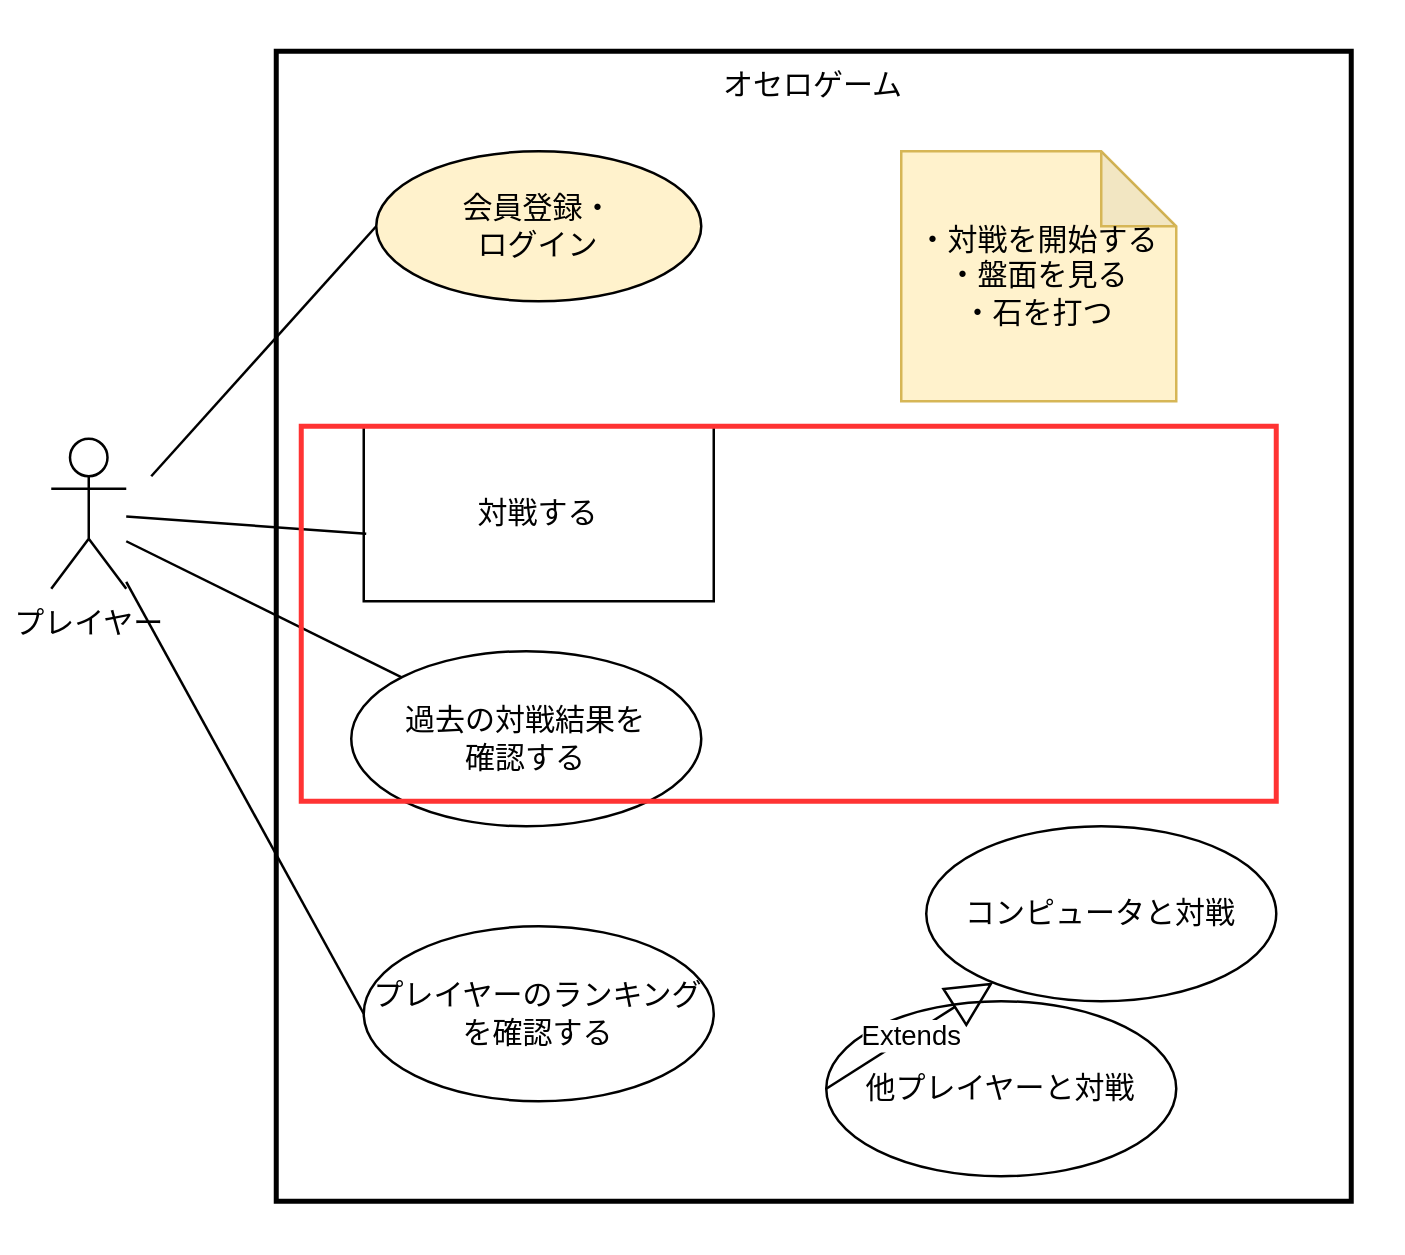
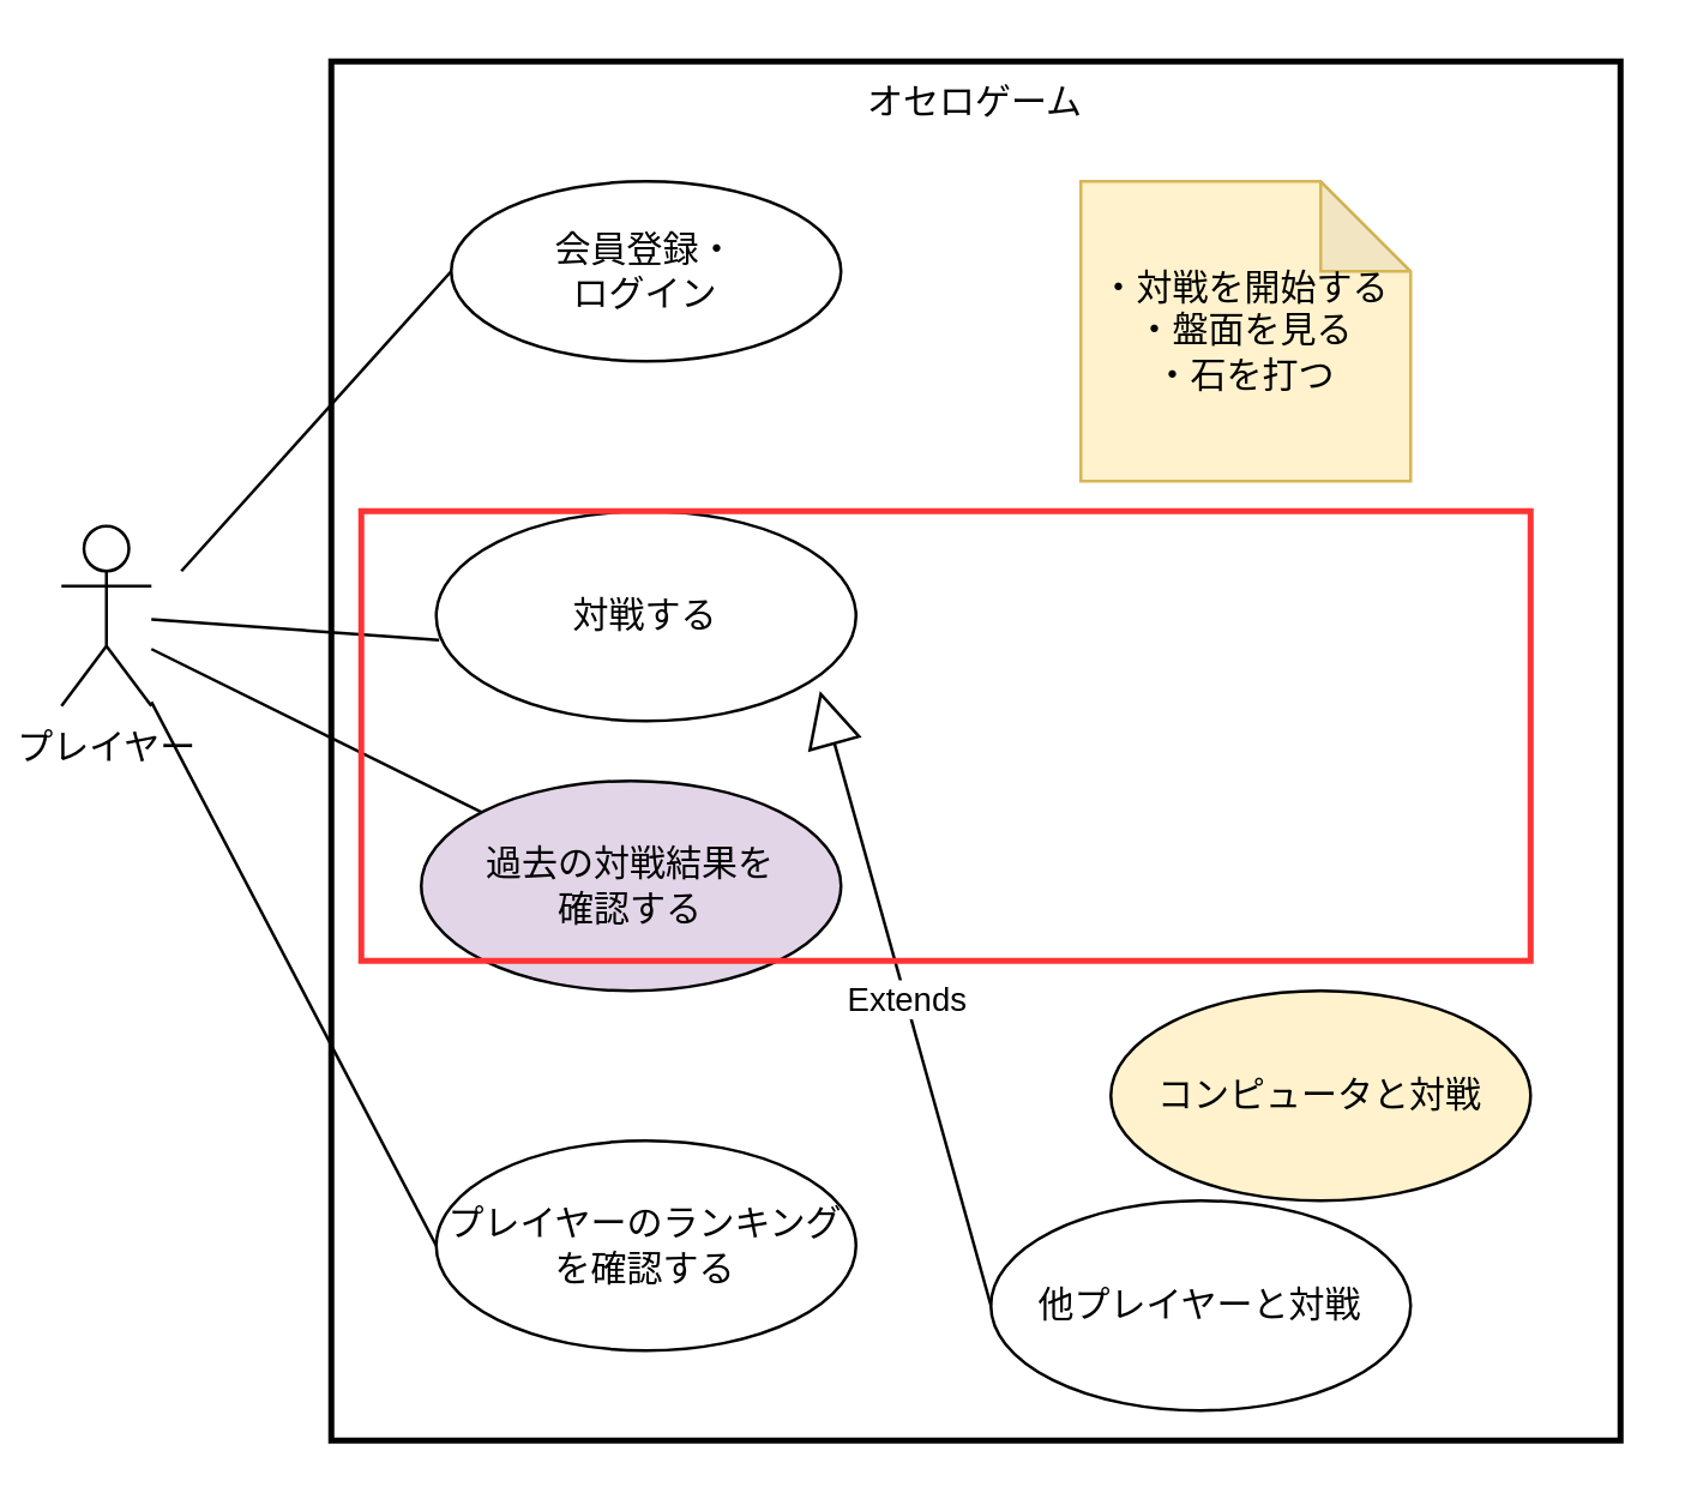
  <mxCell id="0" />
  <mxCell id="1" parent="0" />
  <mxCell id="2" value="&lt;div style=&quot;text-align: justify;&quot;&gt;&lt;span style=&quot;background-color: initial;&quot;&gt;オセロゲーム&lt;/span&gt;&lt;/div&gt;" style="rounded=0;whiteSpace=wrap;html=1;gradientColor=none;fillColor=none;strokeWidth=2;strokeColor=#000000;align=center;horizontal=1;verticalAlign=top;" parent="1" vertex="1"><mxGeometry x="110" y="20" width="430" height="460" as="geometry" /></mxCell>
  <mxCell id="3" value="プレイヤー" style="shape=umlActor;verticalLabelPosition=bottom;verticalAlign=top;html=1;" parent="1" vertex="1"><mxGeometry x="20" y="175" width="30" height="60" as="geometry" /></mxCell>
- <mxCell id="4" value="対戦する" style="whiteSpace=wrap;html=1;strokeColor=#000000;rounded=0;" vertex="1" parent="1"><mxGeometry x="145" y="170" width="140" height="70" as="geometry" /></mxCell>
+ <mxCell id="4" value="対戦する" style="ellipse;whiteSpace=wrap;html=1;strokeColor=#000000;" vertex="1" parent="1"><mxGeometry x="145" y="170" width="140" height="70" as="geometry" /></mxCell>
  <mxCell id="5" value="・対戦を開始する&lt;br&gt;・盤面を見る&lt;br&gt;・石を打つ" style="shape=note;whiteSpace=wrap;html=1;backgroundOutline=1;darkOpacity=0.05;strokeColor=#d6b656;fillColor=#fff2cc;" vertex="1" parent="1"><mxGeometry x="360" y="60" width="110" height="100" as="geometry" /></mxCell>
  <mxCell id="6" value="" style="endArrow=none;html=1;entryX=0.007;entryY=0.614;entryDx=0;entryDy=0;entryPerimeter=0;" edge="1" parent="1" source="3" target="4"><mxGeometry width="50" height="50" relative="1" as="geometry"><mxPoint x="60" y="220" as="sourcePoint" /><mxPoint x="290" y="220" as="targetPoint" /></mxGeometry></mxCell>
- <mxCell id="7" value="過去の対戦結果を&lt;br&gt;確認する" style="ellipse;whiteSpace=wrap;html=1;strokeColor=#000000;" vertex="1" parent="1"><mxGeometry x="140" y="260" width="140" height="70" as="geometry" /></mxCell>
+ <mxCell id="7" value="過去の対戦結果を&lt;br&gt;確認する" style="ellipse;whiteSpace=wrap;html=1;strokeColor=#000000;fillColor=#e1d5e7;" vertex="1" parent="1"><mxGeometry x="140" y="260" width="140" height="70" as="geometry" /></mxCell>
  <mxCell id="8" value="" style="endArrow=none;html=1;" edge="1" parent="1" target="7"><mxGeometry width="50" height="50" relative="1" as="geometry"><mxPoint x="50" y="216" as="sourcePoint" /><mxPoint x="160.98" y="222.98" as="targetPoint" /></mxGeometry></mxCell>
- <mxCell id="9" value="コンピュータと対戦" style="ellipse;whiteSpace=wrap;html=1;strokeColor=#000000;" vertex="1" parent="1"><mxGeometry x="370" y="330" width="140" height="70" as="geometry" /></mxCell>
+ <mxCell id="9" value="コンピュータと対戦" style="ellipse;whiteSpace=wrap;html=1;strokeColor=#000000;fillColor=#fff2cc;" vertex="1" parent="1"><mxGeometry x="370" y="330" width="140" height="70" as="geometry" /></mxCell>
  <mxCell id="10" value="他プレイヤーと対戦" style="ellipse;whiteSpace=wrap;html=1;strokeColor=#000000;" vertex="1" parent="1"><mxGeometry x="330" y="400" width="140" height="70" as="geometry" /></mxCell>
- <mxCell id="11" value="Extends" style="endArrow=block;endSize=16;endFill=0;html=1;exitX=0;exitY=0.5;exitDx=0;exitDy=0;" edge="1" parent="1" source="10" target="9"><mxGeometry width="160" relative="1" as="geometry"><mxPoint x="360" y="315" as="sourcePoint" /><mxPoint x="280" y="229" as="targetPoint" /></mxGeometry></mxCell>
- <mxCell id="12" value="会員登録・&lt;br&gt;ログイン" style="ellipse;whiteSpace=wrap;html=1;strokeColor=#000000;fillColor=#fff2cc;" vertex="1" parent="1"><mxGeometry x="150" y="60" width="130" height="60" as="geometry" /></mxCell>
+ <mxCell id="11" value="Extends" style="endArrow=block;endSize=16;endFill=0;html=1;exitX=0;exitY=0.5;exitDx=0;exitDy=0;entryX=0.914;entryY=0.857;entryDx=0;entryDy=0;entryPerimeter=0;" edge="1" parent="1" source="10" target="4"><mxGeometry width="160" relative="1" as="geometry"><mxPoint x="360" y="315" as="sourcePoint" /><mxPoint x="280" y="229" as="targetPoint" /></mxGeometry></mxCell>
+ <mxCell id="12" value="会員登録・&lt;br&gt;ログイン" style="ellipse;whiteSpace=wrap;html=1;strokeColor=#000000;" vertex="1" parent="1"><mxGeometry x="150" y="60" width="130" height="60" as="geometry" /></mxCell>
  <mxCell id="13" value="" style="endArrow=none;html=1;entryX=0;entryY=0.5;entryDx=0;entryDy=0;" edge="1" parent="1" target="12"><mxGeometry width="50" height="50" relative="1" as="geometry"><mxPoint x="60" y="190" as="sourcePoint" /><mxPoint x="160.98" y="222.98" as="targetPoint" /></mxGeometry></mxCell>
- <mxCell id="14" value="プレイヤーのランキング&lt;br&gt;を確認する" style="ellipse;whiteSpace=wrap;html=1;strokeColor=#000000;" vertex="1" parent="1"><mxGeometry x="145" y="370" width="140" height="70" as="geometry" /></mxCell>
+ <mxCell id="14" value="プレイヤーのランキング&lt;br&gt;を確認する" style="ellipse;whiteSpace=wrap;html=1;strokeColor=#000000;" vertex="1" parent="1"><mxGeometry x="145" y="380" width="140" height="70" as="geometry" /></mxCell>
  <mxCell id="15" value="" style="endArrow=none;html=1;entryX=0;entryY=0.5;entryDx=0;entryDy=0;" edge="1" parent="1" source="3" target="14"><mxGeometry width="50" height="50" relative="1" as="geometry"><mxPoint x="60" y="226" as="sourcePoint" /><mxPoint x="176.004" y="297.777" as="targetPoint" /></mxGeometry></mxCell>
  <mxCell id="16" value="&lt;div style=&quot;text-align: justify;&quot;&gt;&lt;br&gt;&lt;/div&gt;" style="rounded=0;whiteSpace=wrap;html=1;gradientColor=none;fillColor=none;strokeWidth=2;strokeColor=#FF3333;align=center;horizontal=1;verticalAlign=top;" vertex="1" parent="1"><mxGeometry x="120" y="170" width="390" height="150" as="geometry" /></mxCell>
